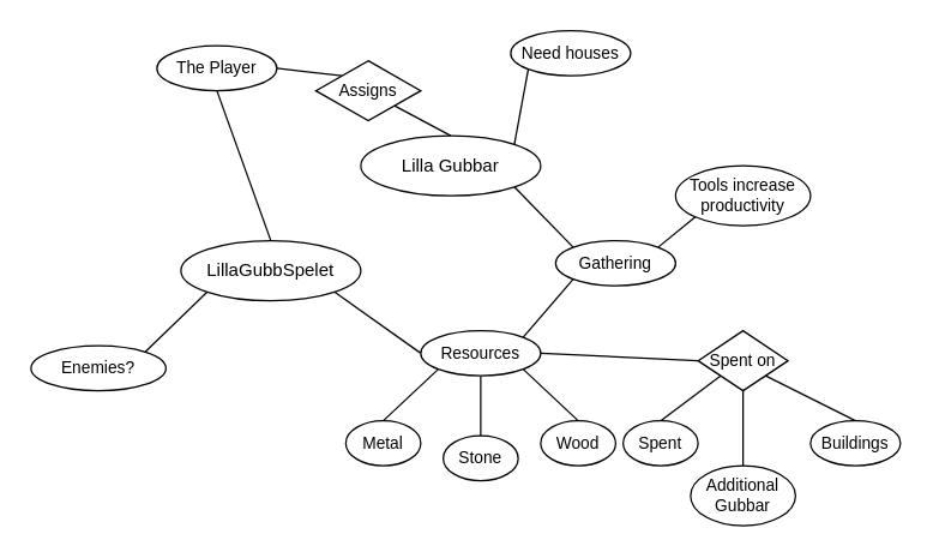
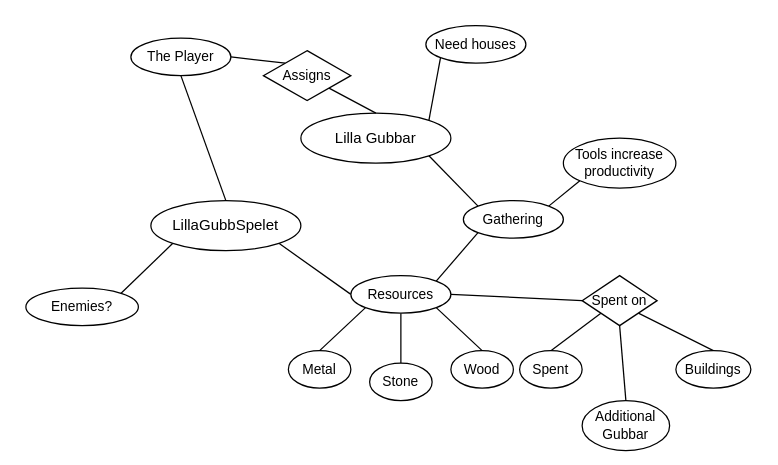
  <mxCell id="0" />
  <mxCell id="1" parent="0" />
  <mxCell id="2" style="edgeStyle=none;shape=connector;rounded=0;orthogonalLoop=1;jettySize=auto;html=1;exitX=1;exitY=1;exitDx=0;exitDy=0;entryX=0;entryY=0.5;entryDx=0;entryDy=0;shadow=0;labelBackgroundColor=default;strokeColor=default;fontFamily=Helvetica;fontSize=11;fontColor=default;endArrow=none;endFill=0;" edge="1" parent="1" source="5" target="15"><mxGeometry relative="1" as="geometry" /></mxCell>
  <mxCell id="3" style="edgeStyle=none;shape=connector;rounded=0;orthogonalLoop=1;jettySize=auto;html=1;exitX=0;exitY=1;exitDx=0;exitDy=0;entryX=0.821;entryY=0.211;entryDx=0;entryDy=0;entryPerimeter=0;shadow=0;labelBackgroundColor=default;strokeColor=default;fontFamily=Helvetica;fontSize=11;fontColor=default;endArrow=none;endFill=0;" edge="1" parent="1" source="5" target="9"><mxGeometry relative="1" as="geometry" /></mxCell>
  <mxCell id="4" style="edgeStyle=none;shape=connector;rounded=0;orthogonalLoop=1;jettySize=auto;html=1;exitX=0.5;exitY=0;exitDx=0;exitDy=0;entryX=0.5;entryY=1;entryDx=0;entryDy=0;shadow=0;labelBackgroundColor=default;strokeColor=default;fontFamily=Helvetica;fontSize=11;fontColor=default;endArrow=none;endFill=0;" edge="1" parent="1" source="5" target="19"><mxGeometry relative="1" as="geometry" /></mxCell>
  <mxCell id="5" value="LillaGubbSpelet" style="ellipse;whiteSpace=wrap;html=1;labelBackgroundColor=none;" vertex="1" parent="1"><mxGeometry x="120" y="160" width="120" height="40" as="geometry" /></mxCell>
  <mxCell id="6" style="edgeStyle=none;shape=connector;rounded=0;orthogonalLoop=1;jettySize=auto;html=1;exitX=1;exitY=1;exitDx=0;exitDy=0;entryX=0;entryY=0;entryDx=0;entryDy=0;shadow=0;labelBackgroundColor=default;strokeColor=default;fontFamily=Helvetica;fontSize=11;fontColor=default;endArrow=none;endFill=0;" edge="1" parent="1" source="8" target="17"><mxGeometry relative="1" as="geometry" /></mxCell>
  <mxCell id="7" style="edgeStyle=none;shape=connector;rounded=0;orthogonalLoop=1;jettySize=auto;html=1;exitX=1;exitY=0;exitDx=0;exitDy=0;entryX=0;entryY=1;entryDx=0;entryDy=0;shadow=0;labelBackgroundColor=default;strokeColor=default;fontFamily=Helvetica;fontSize=11;fontColor=default;endArrow=none;endFill=0;" edge="1" parent="1" source="8" target="25"><mxGeometry relative="1" as="geometry" /></mxCell>
  <mxCell id="8" value="Lilla Gubbar" style="ellipse;whiteSpace=wrap;html=1;labelBackgroundColor=none;" vertex="1" parent="1"><mxGeometry x="240" y="90" width="120" height="40" as="geometry" /></mxCell>
  <mxCell id="9" value="Enemies?" style="ellipse;whiteSpace=wrap;html=1;fontFamily=Helvetica;fontSize=11;fontColor=default;" vertex="1" parent="1"><mxGeometry x="20" y="230" width="90" height="30" as="geometry" /></mxCell>
  <mxCell id="10" style="edgeStyle=none;shape=connector;rounded=0;orthogonalLoop=1;jettySize=auto;html=1;exitX=1;exitY=0;exitDx=0;exitDy=0;entryX=0;entryY=1;entryDx=0;entryDy=0;shadow=0;labelBackgroundColor=default;strokeColor=default;fontFamily=Helvetica;fontSize=11;fontColor=default;endArrow=none;endFill=0;" edge="1" parent="1" source="15" target="17"><mxGeometry relative="1" as="geometry" /></mxCell>
  <mxCell id="11" style="edgeStyle=none;shape=connector;rounded=0;orthogonalLoop=1;jettySize=auto;html=1;exitX=1;exitY=1;exitDx=0;exitDy=0;entryX=0.5;entryY=0;entryDx=0;entryDy=0;shadow=0;labelBackgroundColor=default;strokeColor=default;fontFamily=Helvetica;fontSize=11;fontColor=default;endArrow=none;endFill=0;" edge="1" parent="1" source="15" target="22"><mxGeometry relative="1" as="geometry" /></mxCell>
  <mxCell id="12" style="edgeStyle=none;shape=connector;rounded=0;orthogonalLoop=1;jettySize=auto;html=1;exitX=0.5;exitY=1;exitDx=0;exitDy=0;entryX=0.5;entryY=0;entryDx=0;entryDy=0;shadow=0;labelBackgroundColor=default;strokeColor=default;fontFamily=Helvetica;fontSize=11;fontColor=default;endArrow=none;endFill=0;" edge="1" parent="1" source="15" target="23"><mxGeometry relative="1" as="geometry" /></mxCell>
  <mxCell id="13" style="edgeStyle=none;shape=connector;rounded=0;orthogonalLoop=1;jettySize=auto;html=1;exitX=0;exitY=1;exitDx=0;exitDy=0;entryX=0.5;entryY=0;entryDx=0;entryDy=0;shadow=0;labelBackgroundColor=default;strokeColor=default;fontFamily=Helvetica;fontSize=11;fontColor=default;endArrow=none;endFill=0;" edge="1" parent="1" source="15" target="24"><mxGeometry relative="1" as="geometry" /></mxCell>
  <mxCell id="14" style="edgeStyle=none;shape=connector;rounded=0;orthogonalLoop=1;jettySize=auto;html=1;exitX=1;exitY=0.5;exitDx=0;exitDy=0;entryX=0;entryY=0.5;entryDx=0;entryDy=0;shadow=0;labelBackgroundColor=default;strokeColor=default;fontFamily=Helvetica;fontSize=11;fontColor=default;endArrow=none;endFill=0;" edge="1" parent="1" source="15" target="30"><mxGeometry relative="1" as="geometry" /></mxCell>
  <mxCell id="15" value="Resources" style="ellipse;whiteSpace=wrap;html=1;fontFamily=Helvetica;fontSize=11;fontColor=default;" vertex="1" parent="1"><mxGeometry x="280" y="220" width="80" height="30" as="geometry" /></mxCell>
  <mxCell id="16" style="edgeStyle=none;shape=connector;rounded=0;orthogonalLoop=1;jettySize=auto;html=1;exitX=1;exitY=0;exitDx=0;exitDy=0;entryX=0;entryY=1;entryDx=0;entryDy=0;shadow=0;labelBackgroundColor=default;strokeColor=default;fontFamily=Helvetica;fontSize=11;fontColor=default;endArrow=none;endFill=0;" edge="1" parent="1" source="17" target="26"><mxGeometry relative="1" as="geometry" /></mxCell>
  <mxCell id="17" value="Gathering" style="ellipse;whiteSpace=wrap;html=1;fontFamily=Helvetica;fontSize=11;fontColor=default;" vertex="1" parent="1"><mxGeometry x="370" y="160" width="80" height="30" as="geometry" /></mxCell>
  <mxCell id="18" style="edgeStyle=none;shape=connector;rounded=0;orthogonalLoop=1;jettySize=auto;html=1;exitX=1;exitY=0.5;exitDx=0;exitDy=0;entryX=0;entryY=0;entryDx=0;entryDy=0;shadow=0;labelBackgroundColor=default;strokeColor=default;fontFamily=Helvetica;fontSize=11;fontColor=default;endArrow=none;endFill=0;" edge="1" parent="1" source="19" target="21"><mxGeometry relative="1" as="geometry" /></mxCell>
  <mxCell id="19" value="The Player" style="ellipse;whiteSpace=wrap;html=1;fontFamily=Helvetica;fontSize=11;fontColor=default;" vertex="1" parent="1"><mxGeometry x="104" y="30" width="80" height="30" as="geometry" /></mxCell>
  <mxCell id="20" style="edgeStyle=none;shape=connector;rounded=0;orthogonalLoop=1;jettySize=auto;html=1;exitX=1;exitY=1;exitDx=0;exitDy=0;entryX=0.5;entryY=0;entryDx=0;entryDy=0;shadow=0;labelBackgroundColor=default;strokeColor=default;fontFamily=Helvetica;fontSize=11;fontColor=default;endArrow=none;endFill=0;" edge="1" parent="1" source="21" target="8"><mxGeometry relative="1" as="geometry" /></mxCell>
  <mxCell id="21" value="Assigns" style="rhombus;whiteSpace=wrap;html=1;fontFamily=Helvetica;fontSize=11;fontColor=default;" vertex="1" parent="1"><mxGeometry x="210" y="40" width="70" height="40" as="geometry" /></mxCell>
  <mxCell id="22" value="Wood" style="ellipse;whiteSpace=wrap;html=1;fontFamily=Helvetica;fontSize=11;fontColor=default;" vertex="1" parent="1"><mxGeometry x="360" y="280" width="50" height="30" as="geometry" /></mxCell>
  <mxCell id="23" value="Stone" style="ellipse;whiteSpace=wrap;html=1;fontFamily=Helvetica;fontSize=11;fontColor=default;" vertex="1" parent="1"><mxGeometry x="295" y="290" width="50" height="30" as="geometry" /></mxCell>
  <mxCell id="24" value="Metal" style="ellipse;whiteSpace=wrap;html=1;fontFamily=Helvetica;fontSize=11;fontColor=default;" vertex="1" parent="1"><mxGeometry x="230" y="280" width="50" height="30" as="geometry" /></mxCell>
  <mxCell id="25" value="Need houses" style="ellipse;whiteSpace=wrap;html=1;fontFamily=Helvetica;fontSize=11;fontColor=default;" vertex="1" parent="1"><mxGeometry x="340" y="20" width="80" height="30" as="geometry" /></mxCell>
  <mxCell id="26" value="Tools increase productivity" style="ellipse;whiteSpace=wrap;html=1;fontFamily=Helvetica;fontSize=11;fontColor=default;" vertex="1" parent="1"><mxGeometry x="450" y="110" width="90" height="40" as="geometry" /></mxCell>
  <mxCell id="27" style="edgeStyle=none;shape=connector;rounded=0;orthogonalLoop=1;jettySize=auto;html=1;exitX=1;exitY=1;exitDx=0;exitDy=0;entryX=0.5;entryY=0;entryDx=0;entryDy=0;shadow=0;labelBackgroundColor=default;strokeColor=default;fontFamily=Helvetica;fontSize=11;fontColor=default;endArrow=none;endFill=0;" edge="1" parent="1" source="30" target="33"><mxGeometry relative="1" as="geometry" /></mxCell>
  <mxCell id="28" style="edgeStyle=none;shape=connector;rounded=0;orthogonalLoop=1;jettySize=auto;html=1;exitX=0.5;exitY=1;exitDx=0;exitDy=0;entryX=0.5;entryY=0;entryDx=0;entryDy=0;shadow=0;labelBackgroundColor=default;strokeColor=default;fontFamily=Helvetica;fontSize=11;fontColor=default;endArrow=none;endFill=0;" edge="1" parent="1" source="30" target="31"><mxGeometry relative="1" as="geometry" /></mxCell>
  <mxCell id="29" style="edgeStyle=none;shape=connector;rounded=0;orthogonalLoop=1;jettySize=auto;html=1;exitX=0;exitY=1;exitDx=0;exitDy=0;entryX=0.5;entryY=0;entryDx=0;entryDy=0;shadow=0;labelBackgroundColor=default;strokeColor=default;fontFamily=Helvetica;fontSize=11;fontColor=default;endArrow=none;endFill=0;" edge="1" parent="1" source="30" target="32"><mxGeometry relative="1" as="geometry" /></mxCell>
  <mxCell id="30" value="Spent on" style="rhombus;whiteSpace=wrap;html=1;fontFamily=Helvetica;fontSize=11;fontColor=default;" vertex="1" parent="1"><mxGeometry x="465" y="220" width="60" height="40" as="geometry" /></mxCell>
- <mxCell id="31" value="Additional Gubbar" style="ellipse;whiteSpace=wrap;html=1;fontFamily=Helvetica;fontSize=11;fontColor=default;" vertex="1" parent="1"><mxGeometry x="460" y="310" width="70" height="40" as="geometry" /></mxCell>
+ <mxCell id="31" value="Additional Gubbar" style="ellipse;whiteSpace=wrap;html=1;fontFamily=Helvetica;fontSize=11;fontColor=default;" vertex="1" parent="1"><mxGeometry x="465" y="320" width="70" height="40" as="geometry" /></mxCell>
  <mxCell id="32" value="Spent" style="ellipse;whiteSpace=wrap;html=1;fontFamily=Helvetica;fontSize=11;fontColor=default;" vertex="1" parent="1"><mxGeometry x="415" y="280" width="50" height="30" as="geometry" /></mxCell>
  <mxCell id="33" value="Buildings" style="ellipse;whiteSpace=wrap;html=1;fontFamily=Helvetica;fontSize=11;fontColor=default;" vertex="1" parent="1"><mxGeometry x="540" y="280" width="60" height="30" as="geometry" /></mxCell>
